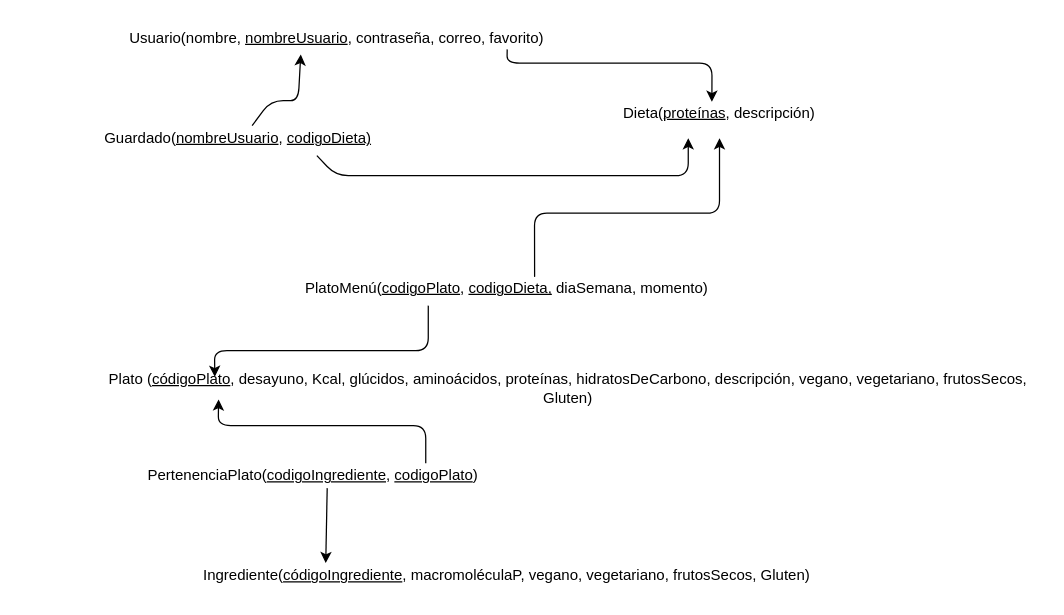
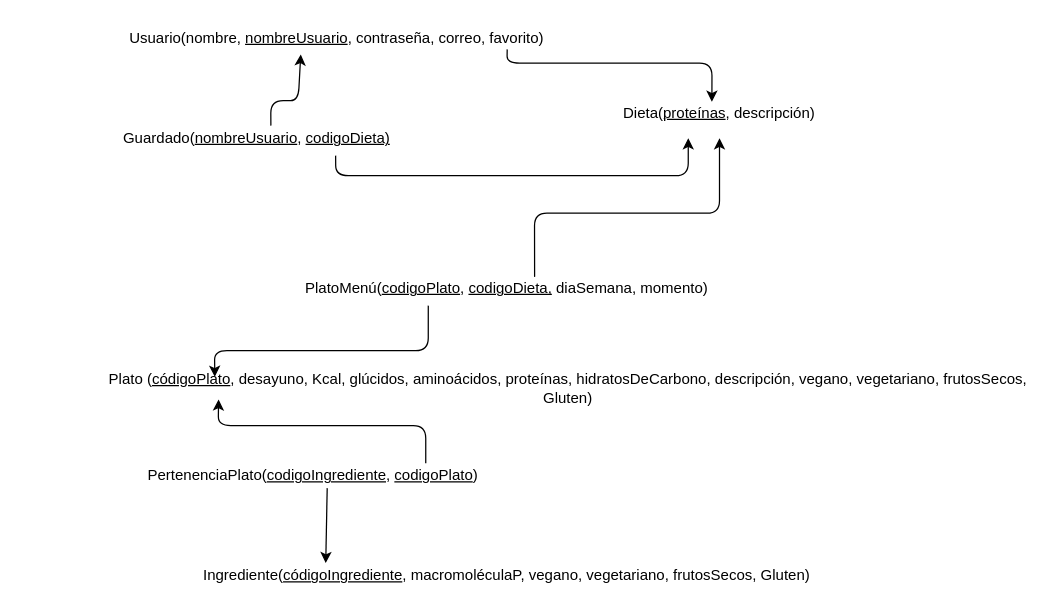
  <mxCell id="0" />
  <mxCell id="1" parent="0" />
  <mxCell id="2" value="Usuario(nombre, &lt;u&gt;nombreUsuario&lt;/u&gt;, contraseña, correo, favorito)" style="text;html=1;strokeColor=none;fillColor=none;align=center;verticalAlign=middle;whiteSpace=wrap;rounded=0;" parent="1" vertex="1"><mxGeometry x="84" y="20" width="370" height="20" as="geometry" /></mxCell>
  <mxCell id="3" value="Plato (&lt;u&gt;códigoPlato&lt;/u&gt;, desayuno, Kcal, glúcidos, aminoácidos, proteínas, hidratosDeCarbono, descripción, vegano, vegetariano, frutosSecos, Gluten)" style="text;html=1;strokeColor=none;fillColor=none;align=center;verticalAlign=middle;whiteSpace=wrap;rounded=0;" parent="1" vertex="1"><mxGeometry x="79" y="300" width="750" height="20" as="geometry" /></mxCell>
  <mxCell id="4" value="Ingrediente(&lt;u&gt;códigoIngrediente&lt;/u&gt;, macromoléculaP, vegano, vegetariano, frutosSecos, Gluten)" style="text;html=1;strokeColor=none;fillColor=none;align=center;verticalAlign=middle;whiteSpace=wrap;rounded=0;" parent="1" vertex="1"><mxGeometry x="115" y="450" width="580" height="20" as="geometry" /></mxCell>
  <mxCell id="5" value="Dieta(&lt;u&gt;proteínas&lt;/u&gt;, descripción)" style="text;html=1;strokeColor=none;fillColor=none;align=center;verticalAlign=middle;whiteSpace=wrap;rounded=0;" parent="1" vertex="1"><mxGeometry x="480" y="80" width="190" height="20" as="geometry" /></mxCell>
- <mxCell id="6" value="Guardado(&lt;u&gt;nombreUsuario&lt;/u&gt;, &lt;u&gt;codigoDieta)&lt;/u&gt;" style="text;html=1;strokeColor=none;fillColor=none;align=center;verticalAlign=middle;whiteSpace=wrap;rounded=0;" parent="1" vertex="1"><mxGeometry x="5" y="100" width="370" height="20" as="geometry" /></mxCell>
+ <mxCell id="6" value="Guardado(&lt;u&gt;nombreUsuario&lt;/u&gt;, &lt;u&gt;codigoDieta)&lt;/u&gt;" style="text;html=1;strokeColor=none;fillColor=none;align=center;verticalAlign=middle;whiteSpace=wrap;rounded=0;" parent="1" vertex="1"><mxGeometry x="20" y="100" width="370" height="20" as="geometry" /></mxCell>
  <mxCell id="7" value="PertenenciaPlato(&lt;u&gt;codigoIngrediente&lt;/u&gt;, &lt;u&gt;codigoPlato&lt;/u&gt;)" style="text;html=1;strokeColor=none;fillColor=none;align=center;verticalAlign=middle;whiteSpace=wrap;rounded=0;" parent="1" vertex="1"><mxGeometry x="70" y="370" width="360" height="20" as="geometry" /></mxCell>
  <mxCell id="8" value="PlatoMenú(&lt;u&gt;codigoPlato&lt;/u&gt;, &lt;u&gt;codigoDieta,&lt;/u&gt;&amp;nbsp;diaSemana, momento)" style="text;html=1;strokeColor=none;fillColor=none;align=center;verticalAlign=middle;whiteSpace=wrap;rounded=0;" parent="1" vertex="1"><mxGeometry x="170" y="220" width="470" height="20" as="geometry" /></mxCell>
  <mxCell id="9" value="" style="endArrow=classic;html=1;exitX=0.53;exitY=0;exitDx=0;exitDy=0;exitPerimeter=0;" parent="1" source="6" edge="1"><mxGeometry width="50" height="50" relative="1" as="geometry"><mxPoint x="250" y="60" as="sourcePoint" /><mxPoint x="240" y="43" as="targetPoint" /><Array as="points"><mxPoint x="216" y="80" /><mxPoint x="238" y="80" /></Array></mxGeometry></mxCell>
  <mxCell id="10" value="" style="endArrow=classic;html=1;exitX=0.67;exitY=1.2;exitDx=0;exitDy=0;exitPerimeter=0;" parent="1" source="6" edge="1"><mxGeometry width="50" height="50" relative="1" as="geometry"><mxPoint x="410" y="120" as="sourcePoint" /><mxPoint x="550" y="110" as="targetPoint" /><Array as="points"><mxPoint x="268" y="140" /><mxPoint x="550" y="140" /></Array></mxGeometry></mxCell>
  <mxCell id="11" value="" style="endArrow=classic;html=1;entryX=0.123;entryY=0.05;entryDx=0;entryDy=0;entryPerimeter=0;exitX=0.366;exitY=1.2;exitDx=0;exitDy=0;exitPerimeter=0;" parent="1" source="8" target="3" edge="1"><mxGeometry width="50" height="50" relative="1" as="geometry"><mxPoint x="480" y="260" as="sourcePoint" /><mxPoint x="530" y="210" as="targetPoint" /><Array as="points"><mxPoint x="342" y="280" /><mxPoint x="171" y="280" /></Array></mxGeometry></mxCell>
  <mxCell id="12" value="" style="endArrow=classic;html=1;entryX=0.25;entryY=0;entryDx=0;entryDy=0;exitX=0.531;exitY=1;exitDx=0;exitDy=0;exitPerimeter=0;" parent="1" source="7" target="4" edge="1"><mxGeometry width="50" height="50" relative="1" as="geometry"><mxPoint x="430" y="430" as="sourcePoint" /><mxPoint x="480" y="380" as="targetPoint" /></mxGeometry></mxCell>
  <mxCell id="13" value="" style="endArrow=classic;html=1;entryX=0.127;entryY=0.95;entryDx=0;entryDy=0;entryPerimeter=0;exitX=0.75;exitY=0;exitDx=0;exitDy=0;" parent="1" source="7" target="3" edge="1"><mxGeometry width="50" height="50" relative="1" as="geometry"><mxPoint x="280" y="390" as="sourcePoint" /><mxPoint x="330" y="340" as="targetPoint" /><Array as="points"><mxPoint x="340" y="340" /><mxPoint x="174" y="340" /></Array></mxGeometry></mxCell>
  <mxCell id="14" value="" style="endArrow=classic;html=1;exitX=0.547;exitY=0.05;exitDx=0;exitDy=0;exitPerimeter=0;" parent="1" source="8" edge="1"><mxGeometry width="50" height="50" relative="1" as="geometry"><mxPoint x="320" y="280" as="sourcePoint" /><mxPoint x="575" y="110" as="targetPoint" /><Array as="points"><mxPoint x="427" y="170" /><mxPoint x="575" y="170" /></Array></mxGeometry></mxCell>
  <mxCell id="15" value="" style="endArrow=classic;html=1;exitX=0.868;exitY=0.95;exitDx=0;exitDy=0;exitPerimeter=0;entryX=0.468;entryY=0.05;entryDx=0;entryDy=0;entryPerimeter=0;" parent="1" source="2" target="5" edge="1"><mxGeometry width="50" height="50" relative="1" as="geometry"><mxPoint x="470" y="90" as="sourcePoint" /><mxPoint x="520" y="40" as="targetPoint" /><Array as="points"><mxPoint x="405" y="50" /><mxPoint x="569" y="50" /></Array></mxGeometry></mxCell>
